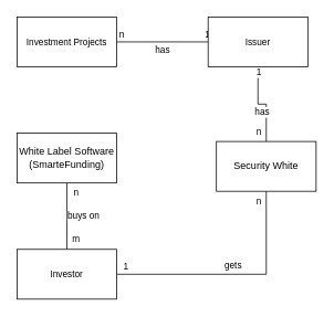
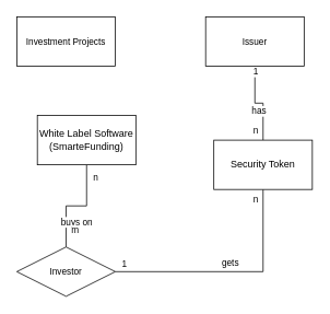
  <mxCell id="0" style=";html=1;" />
  <mxCell id="1" style=";html=1;" parent="0" />
  <mxCell id="2" value="has" style="edgeStyle=orthogonalEdgeStyle;rounded=0;orthogonalLoop=1;jettySize=auto;html=1;strokeColor=default;align=center;verticalAlign=middle;fontFamily=Helvetica;fontSize=11;fontColor=default;labelBackgroundColor=default;endArrow=none;endFill=0;" edge="1" parent="1" source="8" target="17"><mxGeometry y="-10" relative="1" as="geometry"><mxPoint as="offset" /></mxGeometry></mxCell>
  <mxCell id="3" value="1" style="edgeLabel;html=1;align=center;verticalAlign=middle;resizable=0;points=[];fontFamily=Helvetica;fontSize=11;fontColor=default;labelBackgroundColor=default;" vertex="1" connectable="0" parent="2"><mxGeometry x="0.343" y="-2" relative="1" as="geometry"><mxPoint x="-8" y="-51" as="offset" /></mxGeometry></mxCell>
  <mxCell id="4" value="n" style="edgeLabel;html=1;align=center;verticalAlign=middle;resizable=0;points=[];fontFamily=Helvetica;fontSize=11;fontColor=default;labelBackgroundColor=default;" vertex="1" connectable="0" parent="2"><mxGeometry x="0.571" y="1" relative="1" as="geometry"><mxPoint x="-11" y="9" as="offset" /></mxGeometry></mxCell>
- <mxCell id="5" value="has" style="edgeStyle=orthogonalEdgeStyle;rounded=0;orthogonalLoop=1;jettySize=auto;html=1;strokeColor=default;align=center;verticalAlign=middle;fontFamily=Helvetica;fontSize=11;fontColor=default;labelBackgroundColor=default;endArrow=none;endFill=0;" edge="1" parent="1" source="8" target="18"><mxGeometry y="10" relative="1" as="geometry"><mxPoint as="offset" /></mxGeometry></mxCell>
- <mxCell id="6" value="1" style="edgeLabel;html=1;align=center;verticalAlign=middle;resizable=0;points=[];fontFamily=Helvetica;fontSize=11;fontColor=default;labelBackgroundColor=default;" vertex="1" connectable="0" parent="5"><mxGeometry x="0.588" y="1" relative="1" as="geometry"><mxPoint x="85" y="-11" as="offset" /></mxGeometry></mxCell>
- <mxCell id="7" value="n" style="edgeLabel;html=1;align=center;verticalAlign=middle;resizable=0;points=[];fontFamily=Helvetica;fontSize=11;fontColor=default;labelBackgroundColor=default;" vertex="1" connectable="0" parent="5"><mxGeometry x="-0.021" y="-2" relative="1" as="geometry"><mxPoint x="-51" y="-8" as="offset" /></mxGeometry></mxCell>
  <mxCell id="8" value="Issuer" style="html=1;whiteSpace=wrap;fontFamily=Helvetica;fontSize=11;fontColor=default;labelBackgroundColor=default;" vertex="1" parent="1"><mxGeometry x="250" y="20" width="120" height="60" as="geometry" /></mxCell>
  <mxCell id="9" value="buys on" style="edgeStyle=orthogonalEdgeStyle;rounded=0;orthogonalLoop=1;jettySize=auto;html=1;strokeColor=default;align=center;verticalAlign=middle;fontFamily=Helvetica;fontSize=11;fontColor=default;labelBackgroundColor=default;endArrow=none;endFill=0;" edge="1" parent="1" source="15" target="16"><mxGeometry y="-20" relative="1" as="geometry"><mxPoint as="offset" /></mxGeometry></mxCell>
  <mxCell id="10" value="n" style="edgeLabel;html=1;align=center;verticalAlign=middle;resizable=0;points=[];fontFamily=Helvetica;fontSize=11;fontColor=default;labelBackgroundColor=default;" vertex="1" connectable="0" parent="9"><mxGeometry x="0.818" y="-2" relative="1" as="geometry"><mxPoint x="8" y="3" as="offset" /></mxGeometry></mxCell>
  <mxCell id="11" value="m" style="edgeLabel;html=1;align=center;verticalAlign=middle;resizable=0;points=[];fontFamily=Helvetica;fontSize=11;fontColor=default;labelBackgroundColor=default;" vertex="1" connectable="0" parent="9"><mxGeometry x="-0.668" y="-1" relative="1" as="geometry"><mxPoint x="9" as="offset" /></mxGeometry></mxCell>
  <mxCell id="12" value="gets" style="edgeStyle=orthogonalEdgeStyle;rounded=0;orthogonalLoop=1;jettySize=auto;html=1;strokeColor=default;align=center;verticalAlign=middle;fontFamily=Helvetica;fontSize=11;fontColor=default;labelBackgroundColor=default;endArrow=none;endFill=0;" edge="1" parent="1" source="15" target="17"><mxGeometry x="-0.0" y="10" relative="1" as="geometry"><mxPoint as="offset" /></mxGeometry></mxCell>
  <mxCell id="13" value="1" style="edgeLabel;html=1;align=center;verticalAlign=middle;resizable=0;points=[];fontFamily=Helvetica;fontSize=11;fontColor=default;labelBackgroundColor=default;" vertex="1" connectable="0" parent="12"><mxGeometry x="-0.824" y="-2" relative="1" as="geometry"><mxPoint x="-15" y="-12" as="offset" /></mxGeometry></mxCell>
  <mxCell id="14" value="n" style="edgeLabel;html=1;align=center;verticalAlign=middle;resizable=0;points=[];fontFamily=Helvetica;fontSize=11;fontColor=default;labelBackgroundColor=default;" vertex="1" connectable="0" parent="12"><mxGeometry x="0.86" y="2" relative="1" as="geometry"><mxPoint x="-8" y="-9" as="offset" /></mxGeometry></mxCell>
- <mxCell id="15" value="Investor" style="html=1;whiteSpace=wrap;fontFamily=Helvetica;fontSize=11;fontColor=default;labelBackgroundColor=default;" vertex="1" parent="1"><mxGeometry x="20" y="300" width="120" height="60" as="geometry" /></mxCell>
- <mxCell id="16" value="White Label Software&lt;div&gt;(SmarteFunding)&lt;/div&gt;" style="html=1;whiteSpace=wrap;" vertex="1" parent="1"><mxGeometry x="20" y="160" width="120" height="60" as="geometry" /></mxCell>
- <mxCell id="17" value="Security White" style="html=1;whiteSpace=wrap;" vertex="1" parent="1"><mxGeometry x="260" y="170" width="120" height="60" as="geometry" /></mxCell>
+ <mxCell id="15" value="Investor" style="rhombus;html=1;whiteSpace=wrap;fontFamily=Helvetica;fontSize=11;fontColor=default;labelBackgroundColor=default;" vertex="1" parent="1"><mxGeometry x="20" y="300" width="120" height="60" as="geometry" /></mxCell>
+ <mxCell id="16" value="White Label Software&lt;div&gt;(SmarteFunding)&lt;/div&gt;" style="html=1;whiteSpace=wrap;" vertex="1" parent="1"><mxGeometry x="45" y="140" width="120" height="60" as="geometry" /></mxCell>
+ <mxCell id="17" value="Security Token" style="html=1;whiteSpace=wrap;" vertex="1" parent="1"><mxGeometry x="260" y="170" width="120" height="60" as="geometry" /></mxCell>
  <mxCell id="18" value="Investment Projects" style="html=1;whiteSpace=wrap;fontFamily=Helvetica;fontSize=11;fontColor=default;labelBackgroundColor=default;" vertex="1" parent="1"><mxGeometry x="20" y="20" width="120" height="60" as="geometry" /></mxCell>
